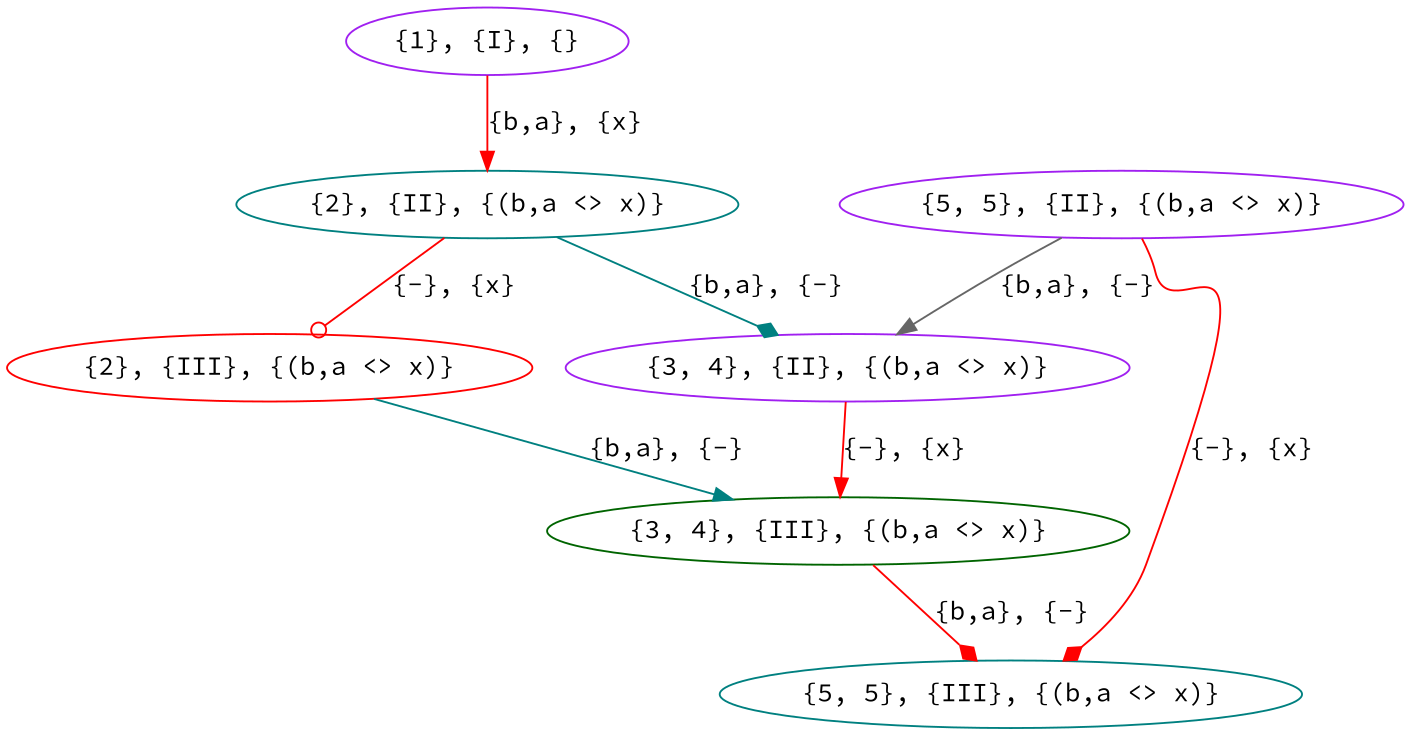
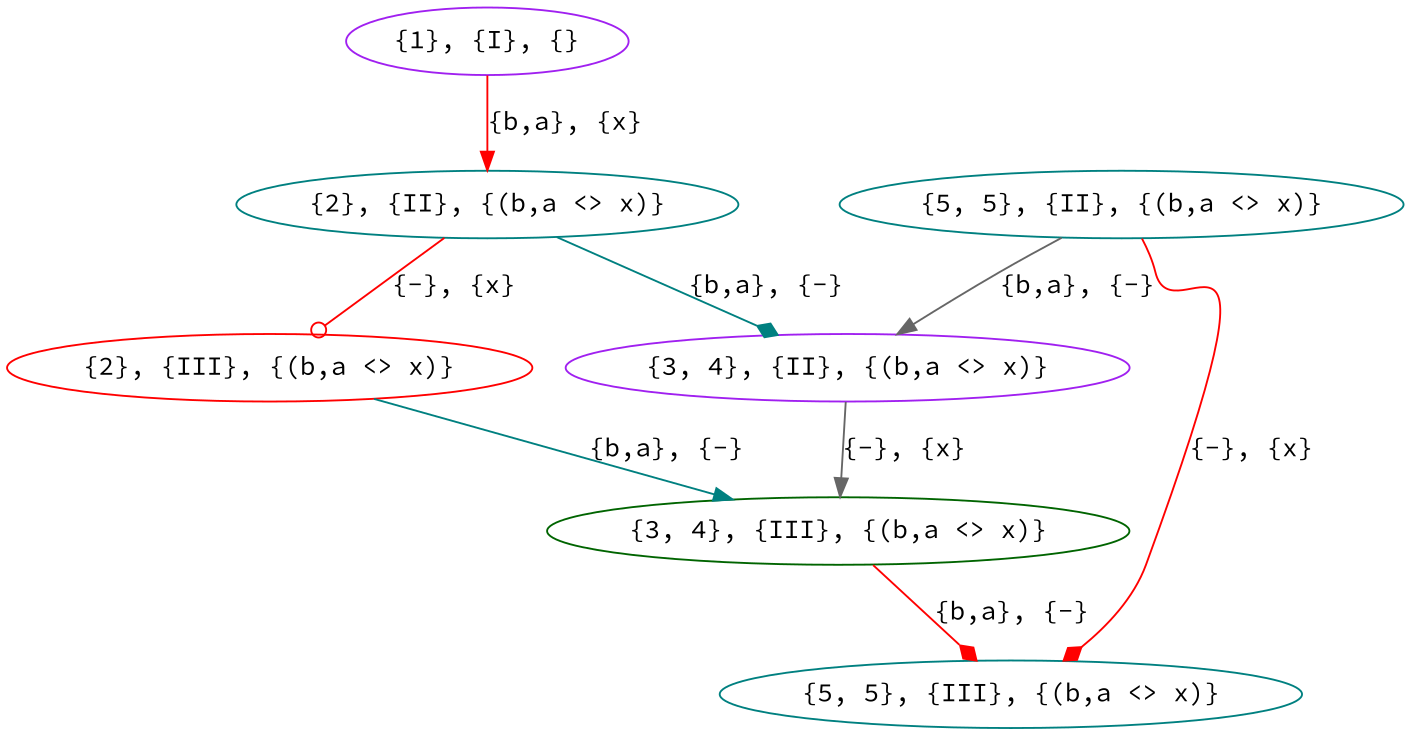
  digraph {
    fontname="Source Code Pro"
    node [color=purple fontname="Source Code Pro"]
    edge [arrowhead=normal color=red fontname="Source Code Pro" gp1="b,a" gp2=x]
    "{1}, {I}, {}" [role=start]
    "{2}, {II}, {(b,a <> x)}" [color=teal]
    "{3, 4}, {II}, {(b,a <> x)}"
    "{2}, {III}, {(b,a <> x)}" [color=red]
    "{5, 5}, {III}, {(b,a <> x)}" [color=teal role=end]
    "{3, 4}, {III}, {(b,a <> x)}" [color=darkgreen]
-   "{5, 5}, {II}, {(b,a <> x)}"
+   "{5, 5}, {II}, {(b,a <> x)}" [color=teal]
    "{1}, {I}, {}" -> "{2}, {II}, {(b,a <> x)}" [label="{b,a}, {x}"]
    "{2}, {II}, {(b,a <> x)}" -> "{3, 4}, {II}, {(b,a <> x)}" [arrowhead=diamond color=teal gp2="-" label="{b,a}, {-}"]
    "{2}, {II}, {(b,a <> x)}" -> "{2}, {III}, {(b,a <> x)}" [arrowhead=odot gp1="-" label="{-}, {x}"]
-   "{3, 4}, {II}, {(b,a <> x)}" -> "{3, 4}, {III}, {(b,a <> x)}" [gp1="-" label="{-}, {x}"]
+   "{3, 4}, {II}, {(b,a <> x)}" -> "{3, 4}, {III}, {(b,a <> x)}" [color=gray40 gp1="-" label="{-}, {x}"]
    "{2}, {III}, {(b,a <> x)}" -> "{3, 4}, {III}, {(b,a <> x)}" [color=teal gp2="-" label="{b,a}, {-}"]
    "{3, 4}, {III}, {(b,a <> x)}" -> "{5, 5}, {III}, {(b,a <> x)}" [arrowhead=diamond gp2="-" label="{b,a}, {-}"]
    "{5, 5}, {II}, {(b,a <> x)}" -> "{3, 4}, {II}, {(b,a <> x)}" [color=gray40 gp2="-" label="{b,a}, {-}"]
    "{5, 5}, {II}, {(b,a <> x)}" -> "{5, 5}, {III}, {(b,a <> x)}" [arrowhead=diamond gp1="-" label="{-}, {x}"]
  }
